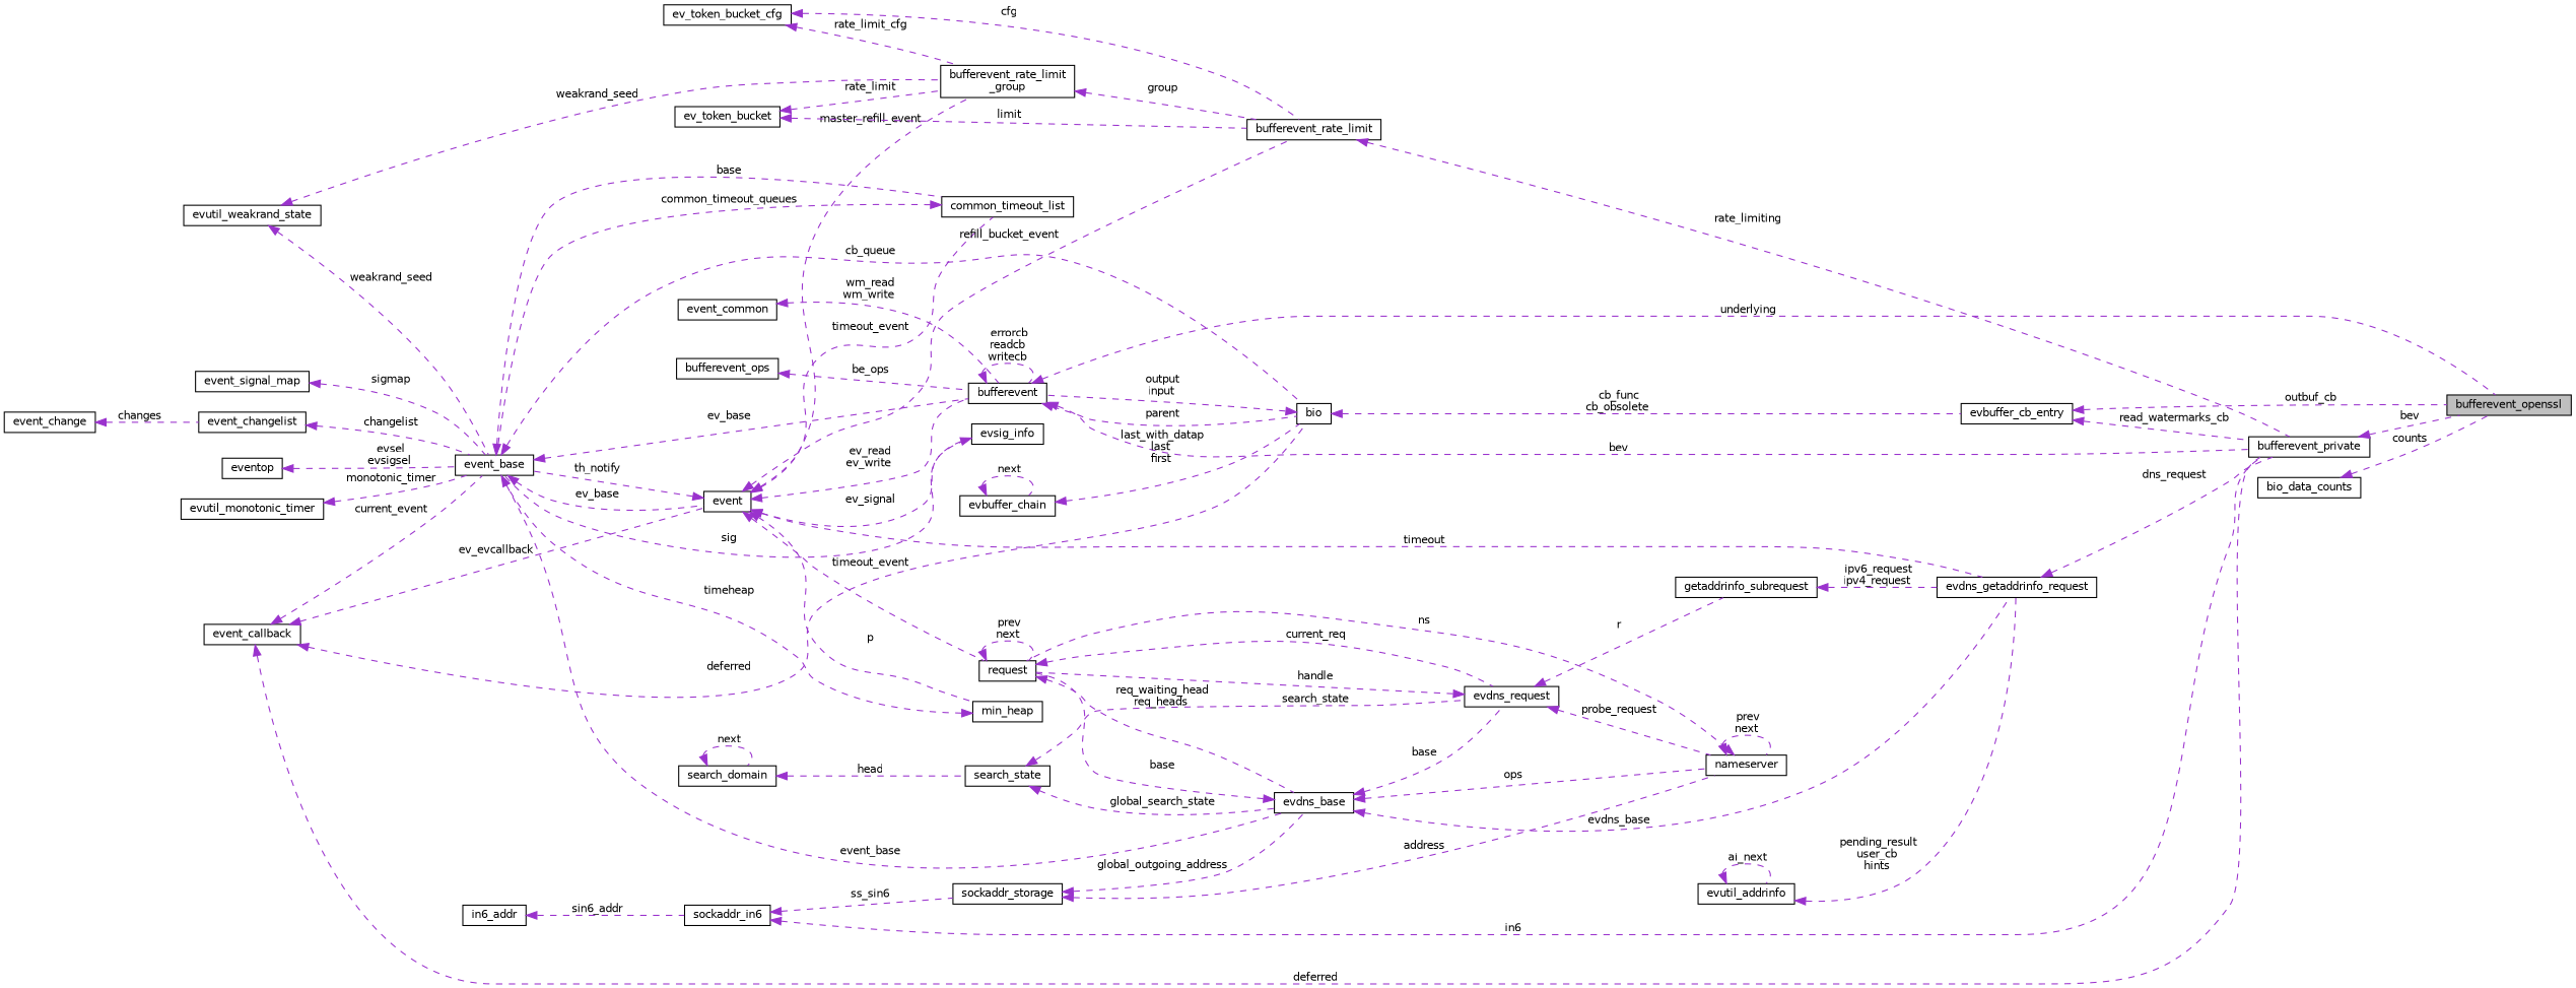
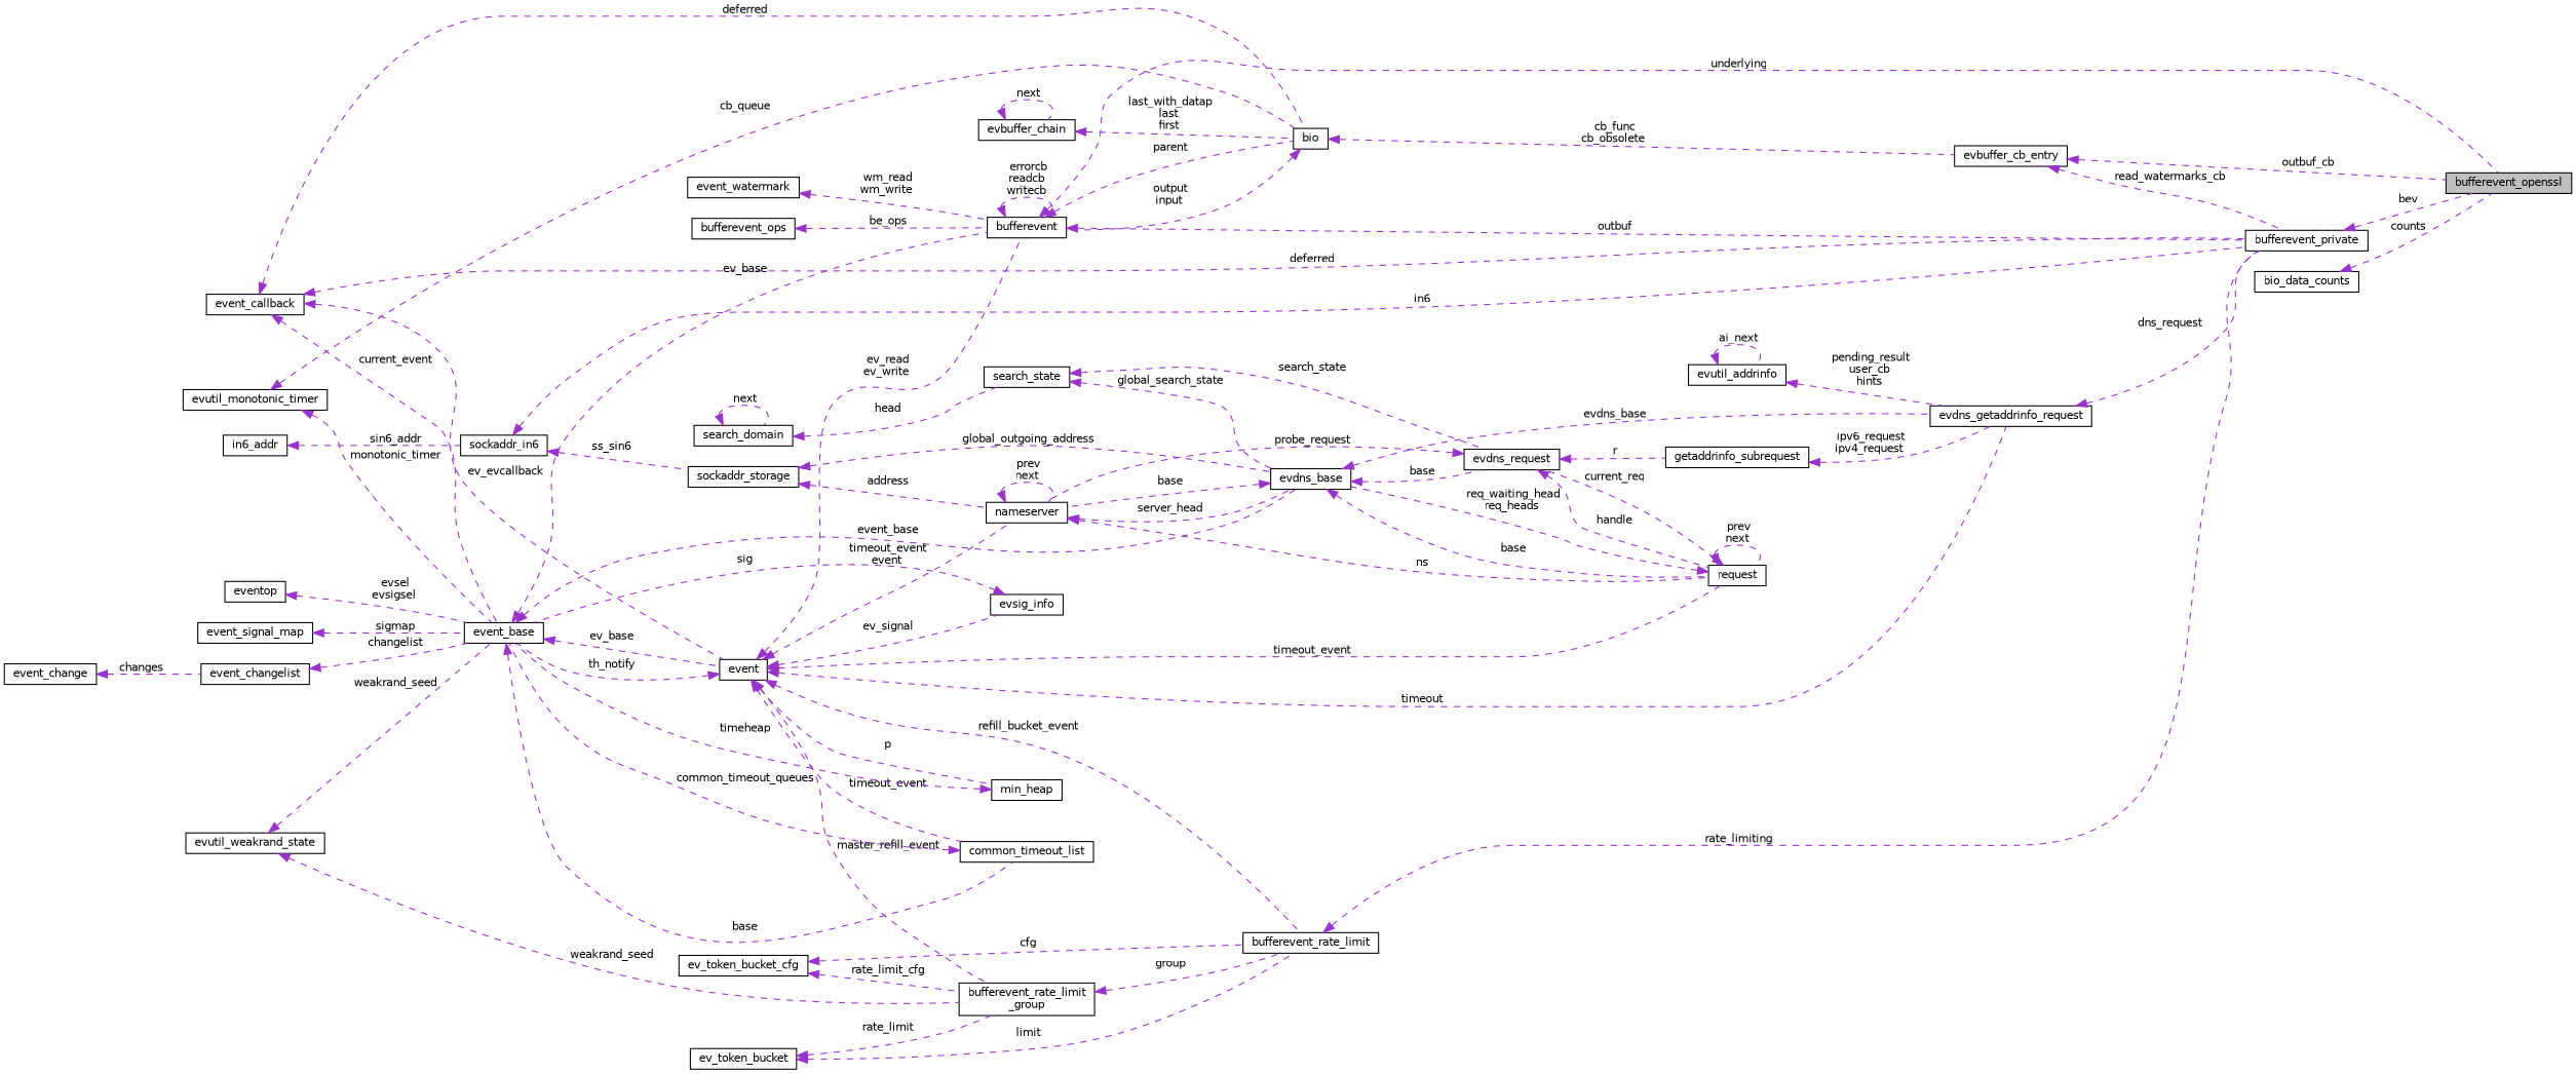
  digraph {
    rankdir=LR
    node [color=black fillcolor=white fontname=Helvetica fontsize=10 shape=record style=filled]
    edge [color=darkorchid3 dir=back fontname=Helvetica fontsize=10 labelfontname=Helvetica labelfontsize=10 style=dashed]
    n1 [fillcolor=grey75 fontcolor=black height=0.2 label=bufferevent_openssl width=0.4]
    n2 [height=0.2 label=evbuffer_cb_entry width=0.4]
    n3 [height=0.2 label=bufferevent_private width=0.4]
    n4 [height=0.2 label=bio width=0.4]
    n5 [height=0.2 label=bufferevent width=0.4]
    n6 [height=0.2 label=event_callback width=0.4]
    n7 [height=0.2 label=event_base width=0.4]
    n8 [height=0.2 label=event width=0.4]
    n9 [height=0.2 label=common_timeout_list width=0.4]
    n10 [height=0.2 label=evdns_base width=0.4]
    n11 [height=0.2 label=evsig_info width=0.4]
    n12 [height=0.2 label=min_heap width=0.4]
    n13 [height=0.2 label=evdns_getaddrinfo_request width=0.4]
    n14 [height=0.2 label=nameserver width=0.4]
    n15 [height=0.2 label=request width=0.4]
    n16 [height=0.2 label=bufferevent_rate_limit width=0.4]
    n17 [height=0.2 label="bufferevent_rate_limit\l_group" width=0.4]
    n18 [height=0.2 label=evbuffer_chain width=0.4]
    n19 [height=0.2 label=evdns_request width=0.4]
    n20 [height=0.2 label=eventop width=0.4]
    n21 [height=0.2 label=evutil_monotonic_timer width=0.4]
    n22 [height=0.2 label=event_signal_map width=0.4]
    n23 [height=0.2 label=event_changelist width=0.4]
    n24 [height=0.2 label=event_change width=0.4]
    n25 [height=0.2 label=evutil_weakrand_state width=0.4]
-   n26 [height=0.2 label=event_common width=0.4]
+   n26 [height=0.2 label=event_watermark width=0.4]
    n27 [height=0.2 label=bufferevent_ops width=0.4]
    n28 [height=0.2 label=getaddrinfo_subrequest width=0.4]
    n29 [height=0.2 label=sockaddr_storage width=0.4]
    n30 [height=0.2 label=sockaddr_in6 width=0.4]
    n31 [height=0.2 label=in6_addr width=0.4]
    n32 [height=0.2 label=search_state width=0.4]
    n33 [height=0.2 label=search_domain width=0.4]
    n34 [height=0.2 label=evutil_addrinfo width=0.4]
    n35 [height=0.2 label=ev_token_bucket_cfg width=0.4]
    n36 [height=0.2 label=ev_token_bucket width=0.4]
    n37 [height=0.2 label=bio_data_counts width=0.4]
    n2 -> n1 [label=" outbuf_cb"]
    n2 -> n3 [label=" read_watermarks_cb"]
    n3 -> n1 [label=" bev"]
    n4 -> n2 [label=" cb_func\ncb_obsolete"]
    n4 -> n5 [label=" output\ninput"]
    n5 -> n1 [label=" underlying"]
-   n5 -> n3 [label=" bev"]
+   n5 -> n3 [label=" outbuf"]
    n5 -> n4 [label=" parent"]
    n5 -> n5 [label=" errorcb\nreadcb\nwritecb"]
    n6 -> n3 [label=" deferred"]
    n6 -> n4 [label=" deferred"]
    n6 -> n7 [label=" current_event"]
    n6 -> n8 [label=" ev_evcallback"]
-   n7 -> n4 [label=" cb_queue"]
+   n21 -> n4 [label=" cb_queue"]
    n7 -> n5 [label=" ev_base"]
    n7 -> n8 [label=" ev_base"]
    n7 -> n9 [label=" base"]
    n7 -> n10 [label=" event_base"]
    n8 -> n5 [label=" ev_read\nev_write"]
    n8 -> n7 [label=" th_notify"]
    n8 -> n9 [label=" timeout_event"]
    n8 -> n11 [label=" ev_signal"]
    n8 -> n12 [label=" p"]
    n8 -> n13 [label=" timeout"]
+   n8 -> n14 [label=" timeout_event\nevent"]
    n8 -> n15 [label=" timeout_event"]
    n8 -> n16 [label=" refill_bucket_event"]
    n8 -> n17 [label=" master_refill_event"]
    n9 -> n7 [label=" common_timeout_queues"]
    n10 -> n13 [label=" evdns_base"]
-   n10 -> n14 [label=" ops"]
+   n10 -> n14 [label=" base"]
    n10 -> n15 [label=" base"]
    n10 -> n19 [label=" base"]
    n11 -> n7 [label=" sig"]
    n12 -> n7 [label=" timeheap"]
    n13 -> n3 [label=" dns_request"]
+   n14 -> n10 [label=" server_head"]
    n14 -> n14 [label=" prev\nnext"]
    n14 -> n15 [label=" ns"]
    n15 -> n10 [label=" req_waiting_head\nreq_heads"]
    n15 -> n15 [label=" prev\nnext"]
    n15 -> n19 [label=" current_req"]
    n16 -> n3 [label=" rate_limiting"]
    n17 -> n16 [label=" group"]
    n18 -> n4 [label=" last_with_datap\nlast\nfirst"]
    n18 -> n18 [label=" next"]
    n19 -> n14 [label=" probe_request"]
    n19 -> n15 [label=" handle"]
    n19 -> n28 [label=" r"]
    n20 -> n7 [label=" evsel\nevsigsel"]
    n21 -> n7 [label=" monotonic_timer"]
    n22 -> n7 [label=" sigmap"]
    n23 -> n7 [label=" changelist"]
    n24 -> n23 [label=" changes"]
    n25 -> n7 [label=" weakrand_seed"]
    n25 -> n17 [label=" weakrand_seed"]
    n26 -> n5 [label=" wm_read\nwm_write"]
    n27 -> n5 [label=" be_ops"]
    n28 -> n13 [label=" ipv6_request\nipv4_request"]
    n29 -> n10 [label=" global_outgoing_address"]
    n29 -> n14 [label=" address"]
    n30 -> n3 [label=" in6"]
    n30 -> n29 [label=" ss_sin6"]
    n31 -> n30 [label=" sin6_addr"]
    n32 -> n10 [label=" global_search_state"]
    n32 -> n19 [label=" search_state"]
    n33 -> n32 [label=" head"]
    n33 -> n33 [label=" next"]
    n34 -> n13 [label=" pending_result\nuser_cb\nhints"]
    n34 -> n34 [label=" ai_next"]
    n35 -> n16 [label=" cfg"]
    n35 -> n17 [label=" rate_limit_cfg"]
    n36 -> n16 [label=" limit"]
    n36 -> n17 [label=" rate_limit"]
    n37 -> n1 [label=" counts"]
  }
